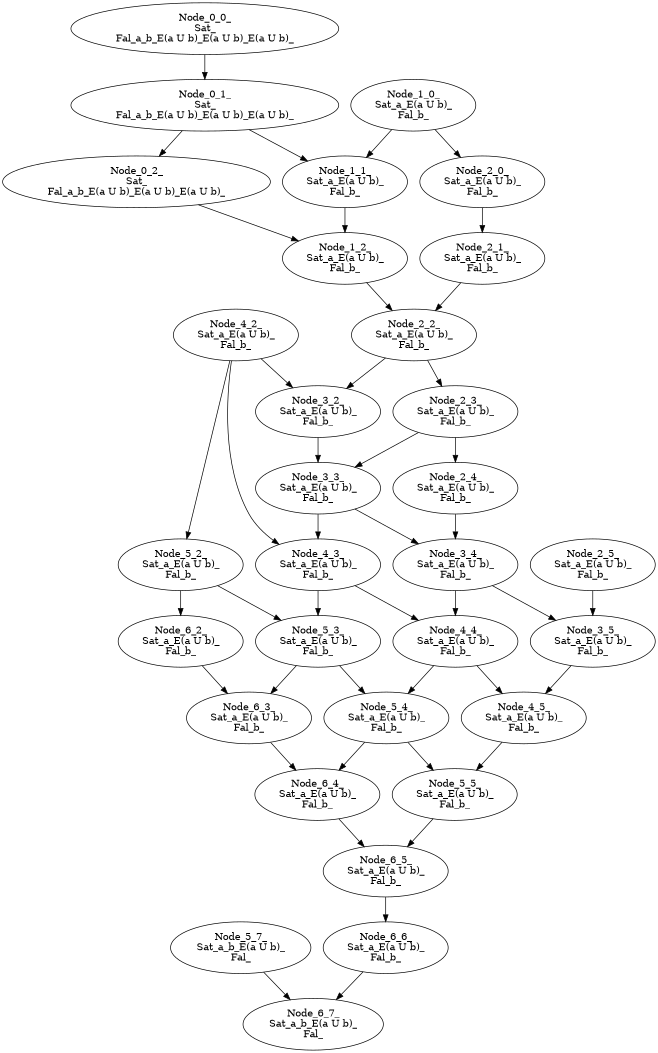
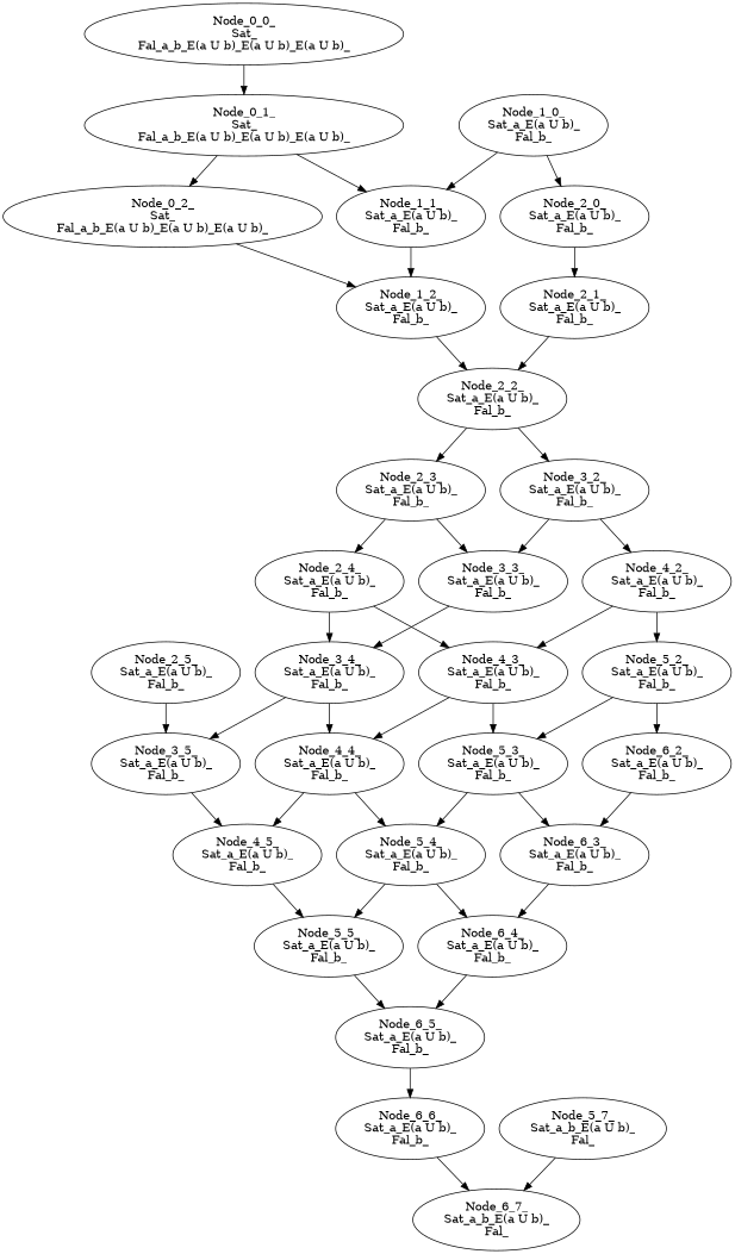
  digraph {
    "Node_6_6_\nSat_a_E(a U b)_\nFal_b_"
    "Node_6_7_\nSat_a_b_E(a U b)_\nFal_"
    "Node_5_7_\nSat_a_b_E(a U b)_\nFal_"
    "Node_6_5_\nSat_a_E(a U b)_\nFal_b_"
    "Node_5_5_\nSat_a_E(a U b)_\nFal_b_"
    "Node_6_4_\nSat_a_E(a U b)_\nFal_b_"
    "Node_4_5_\nSat_a_E(a U b)_\nFal_b_"
    "Node_5_4_\nSat_a_E(a U b)_\nFal_b_"
    "Node_6_3_\nSat_a_E(a U b)_\nFal_b_"
    "Node_4_4_\nSat_a_E(a U b)_\nFal_b_"
    "Node_3_5_\nSat_a_E(a U b)_\nFal_b_"
    "Node_5_3_\nSat_a_E(a U b)_\nFal_b_"
    "Node_6_2_\nSat_a_E(a U b)_\nFal_b_"
    "Node_3_4_\nSat_a_E(a U b)_\nFal_b_"
    "Node_4_3_\nSat_a_E(a U b)_\nFal_b_"
    "Node_2_5_\nSat_a_E(a U b)_\nFal_b_"
    "Node_5_2_\nSat_a_E(a U b)_\nFal_b_"
    "Node_2_4_\nSat_a_E(a U b)_\nFal_b_"
    "Node_3_3_\nSat_a_E(a U b)_\nFal_b_"
    "Node_4_2_\nSat_a_E(a U b)_\nFal_b_"
    "Node_2_3_\nSat_a_E(a U b)_\nFal_b_"
    "Node_3_2_\nSat_a_E(a U b)_\nFal_b_"
    "Node_2_2_\nSat_a_E(a U b)_\nFal_b_"
    "Node_1_2_\nSat_a_E(a U b)_\nFal_b_"
    "Node_2_1_\nSat_a_E(a U b)_\nFal_b_"
    "Node_1_1_\nSat_a_E(a U b)_\nFal_b_"
    "Node_0_2_\nSat_\nFal_a_b_E(a U b)_E(a U b)_E(a U b)_"
    "Node_2_0_\nSat_a_E(a U b)_\nFal_b_"
    "Node_0_1_\nSat_\nFal_a_b_E(a U b)_E(a U b)_E(a U b)_"
    "Node_1_0_\nSat_a_E(a U b)_\nFal_b_"
    "Node_0_0_\nSat_\nFal_a_b_E(a U b)_E(a U b)_E(a U b)_"
    "Node_6_6_\nSat_a_E(a U b)_\nFal_b_" -> "Node_6_7_\nSat_a_b_E(a U b)_\nFal_"
    "Node_5_7_\nSat_a_b_E(a U b)_\nFal_" -> "Node_6_7_\nSat_a_b_E(a U b)_\nFal_"
    "Node_6_5_\nSat_a_E(a U b)_\nFal_b_" -> "Node_6_6_\nSat_a_E(a U b)_\nFal_b_"
    "Node_5_5_\nSat_a_E(a U b)_\nFal_b_" -> "Node_6_5_\nSat_a_E(a U b)_\nFal_b_"
    "Node_6_4_\nSat_a_E(a U b)_\nFal_b_" -> "Node_6_5_\nSat_a_E(a U b)_\nFal_b_"
    "Node_4_5_\nSat_a_E(a U b)_\nFal_b_" -> "Node_5_5_\nSat_a_E(a U b)_\nFal_b_"
    "Node_5_4_\nSat_a_E(a U b)_\nFal_b_" -> "Node_5_5_\nSat_a_E(a U b)_\nFal_b_"
    "Node_5_4_\nSat_a_E(a U b)_\nFal_b_" -> "Node_6_4_\nSat_a_E(a U b)_\nFal_b_"
    "Node_6_3_\nSat_a_E(a U b)_\nFal_b_" -> "Node_6_4_\nSat_a_E(a U b)_\nFal_b_"
    "Node_4_4_\nSat_a_E(a U b)_\nFal_b_" -> "Node_4_5_\nSat_a_E(a U b)_\nFal_b_"
    "Node_4_4_\nSat_a_E(a U b)_\nFal_b_" -> "Node_5_4_\nSat_a_E(a U b)_\nFal_b_"
    "Node_3_5_\nSat_a_E(a U b)_\nFal_b_" -> "Node_4_5_\nSat_a_E(a U b)_\nFal_b_"
    "Node_5_3_\nSat_a_E(a U b)_\nFal_b_" -> "Node_5_4_\nSat_a_E(a U b)_\nFal_b_"
    "Node_5_3_\nSat_a_E(a U b)_\nFal_b_" -> "Node_6_3_\nSat_a_E(a U b)_\nFal_b_"
    "Node_6_2_\nSat_a_E(a U b)_\nFal_b_" -> "Node_6_3_\nSat_a_E(a U b)_\nFal_b_"
    "Node_3_4_\nSat_a_E(a U b)_\nFal_b_" -> "Node_4_4_\nSat_a_E(a U b)_\nFal_b_"
    "Node_3_4_\nSat_a_E(a U b)_\nFal_b_" -> "Node_3_5_\nSat_a_E(a U b)_\nFal_b_"
    "Node_4_3_\nSat_a_E(a U b)_\nFal_b_" -> "Node_4_4_\nSat_a_E(a U b)_\nFal_b_"
    "Node_4_3_\nSat_a_E(a U b)_\nFal_b_" -> "Node_5_3_\nSat_a_E(a U b)_\nFal_b_"
    "Node_2_5_\nSat_a_E(a U b)_\nFal_b_" -> "Node_3_5_\nSat_a_E(a U b)_\nFal_b_"
    "Node_5_2_\nSat_a_E(a U b)_\nFal_b_" -> "Node_5_3_\nSat_a_E(a U b)_\nFal_b_"
    "Node_5_2_\nSat_a_E(a U b)_\nFal_b_" -> "Node_6_2_\nSat_a_E(a U b)_\nFal_b_"
    "Node_2_4_\nSat_a_E(a U b)_\nFal_b_" -> "Node_3_4_\nSat_a_E(a U b)_\nFal_b_"
    "Node_3_3_\nSat_a_E(a U b)_\nFal_b_" -> "Node_3_4_\nSat_a_E(a U b)_\nFal_b_"
-   "Node_3_3_\nSat_a_E(a U b)_\nFal_b_" -> "Node_4_3_\nSat_a_E(a U b)_\nFal_b_"
+   "Node_2_4_\nSat_a_E(a U b)_\nFal_b_" -> "Node_4_3_\nSat_a_E(a U b)_\nFal_b_"
    "Node_4_2_\nSat_a_E(a U b)_\nFal_b_" -> "Node_4_3_\nSat_a_E(a U b)_\nFal_b_"
    "Node_4_2_\nSat_a_E(a U b)_\nFal_b_" -> "Node_5_2_\nSat_a_E(a U b)_\nFal_b_"
    "Node_2_3_\nSat_a_E(a U b)_\nFal_b_" -> "Node_2_4_\nSat_a_E(a U b)_\nFal_b_"
    "Node_2_3_\nSat_a_E(a U b)_\nFal_b_" -> "Node_3_3_\nSat_a_E(a U b)_\nFal_b_"
    "Node_3_2_\nSat_a_E(a U b)_\nFal_b_" -> "Node_3_3_\nSat_a_E(a U b)_\nFal_b_"
-   "Node_4_2_\nSat_a_E(a U b)_\nFal_b_" -> "Node_3_2_\nSat_a_E(a U b)_\nFal_b_"
+   "Node_3_2_\nSat_a_E(a U b)_\nFal_b_" -> "Node_4_2_\nSat_a_E(a U b)_\nFal_b_"
    "Node_2_2_\nSat_a_E(a U b)_\nFal_b_" -> "Node_2_3_\nSat_a_E(a U b)_\nFal_b_"
    "Node_2_2_\nSat_a_E(a U b)_\nFal_b_" -> "Node_3_2_\nSat_a_E(a U b)_\nFal_b_"
    "Node_1_2_\nSat_a_E(a U b)_\nFal_b_" -> "Node_2_2_\nSat_a_E(a U b)_\nFal_b_"
    "Node_2_1_\nSat_a_E(a U b)_\nFal_b_" -> "Node_2_2_\nSat_a_E(a U b)_\nFal_b_"
    "Node_1_1_\nSat_a_E(a U b)_\nFal_b_" -> "Node_1_2_\nSat_a_E(a U b)_\nFal_b_"
    "Node_0_2_\nSat_\nFal_a_b_E(a U b)_E(a U b)_E(a U b)_" -> "Node_1_2_\nSat_a_E(a U b)_\nFal_b_"
    "Node_2_0_\nSat_a_E(a U b)_\nFal_b_" -> "Node_2_1_\nSat_a_E(a U b)_\nFal_b_"
    "Node_0_1_\nSat_\nFal_a_b_E(a U b)_E(a U b)_E(a U b)_" -> "Node_1_1_\nSat_a_E(a U b)_\nFal_b_"
    "Node_0_1_\nSat_\nFal_a_b_E(a U b)_E(a U b)_E(a U b)_" -> "Node_0_2_\nSat_\nFal_a_b_E(a U b)_E(a U b)_E(a U b)_"
    "Node_1_0_\nSat_a_E(a U b)_\nFal_b_" -> "Node_1_1_\nSat_a_E(a U b)_\nFal_b_"
    "Node_1_0_\nSat_a_E(a U b)_\nFal_b_" -> "Node_2_0_\nSat_a_E(a U b)_\nFal_b_"
    "Node_0_0_\nSat_\nFal_a_b_E(a U b)_E(a U b)_E(a U b)_" -> "Node_0_1_\nSat_\nFal_a_b_E(a U b)_E(a U b)_E(a U b)_"
  }
